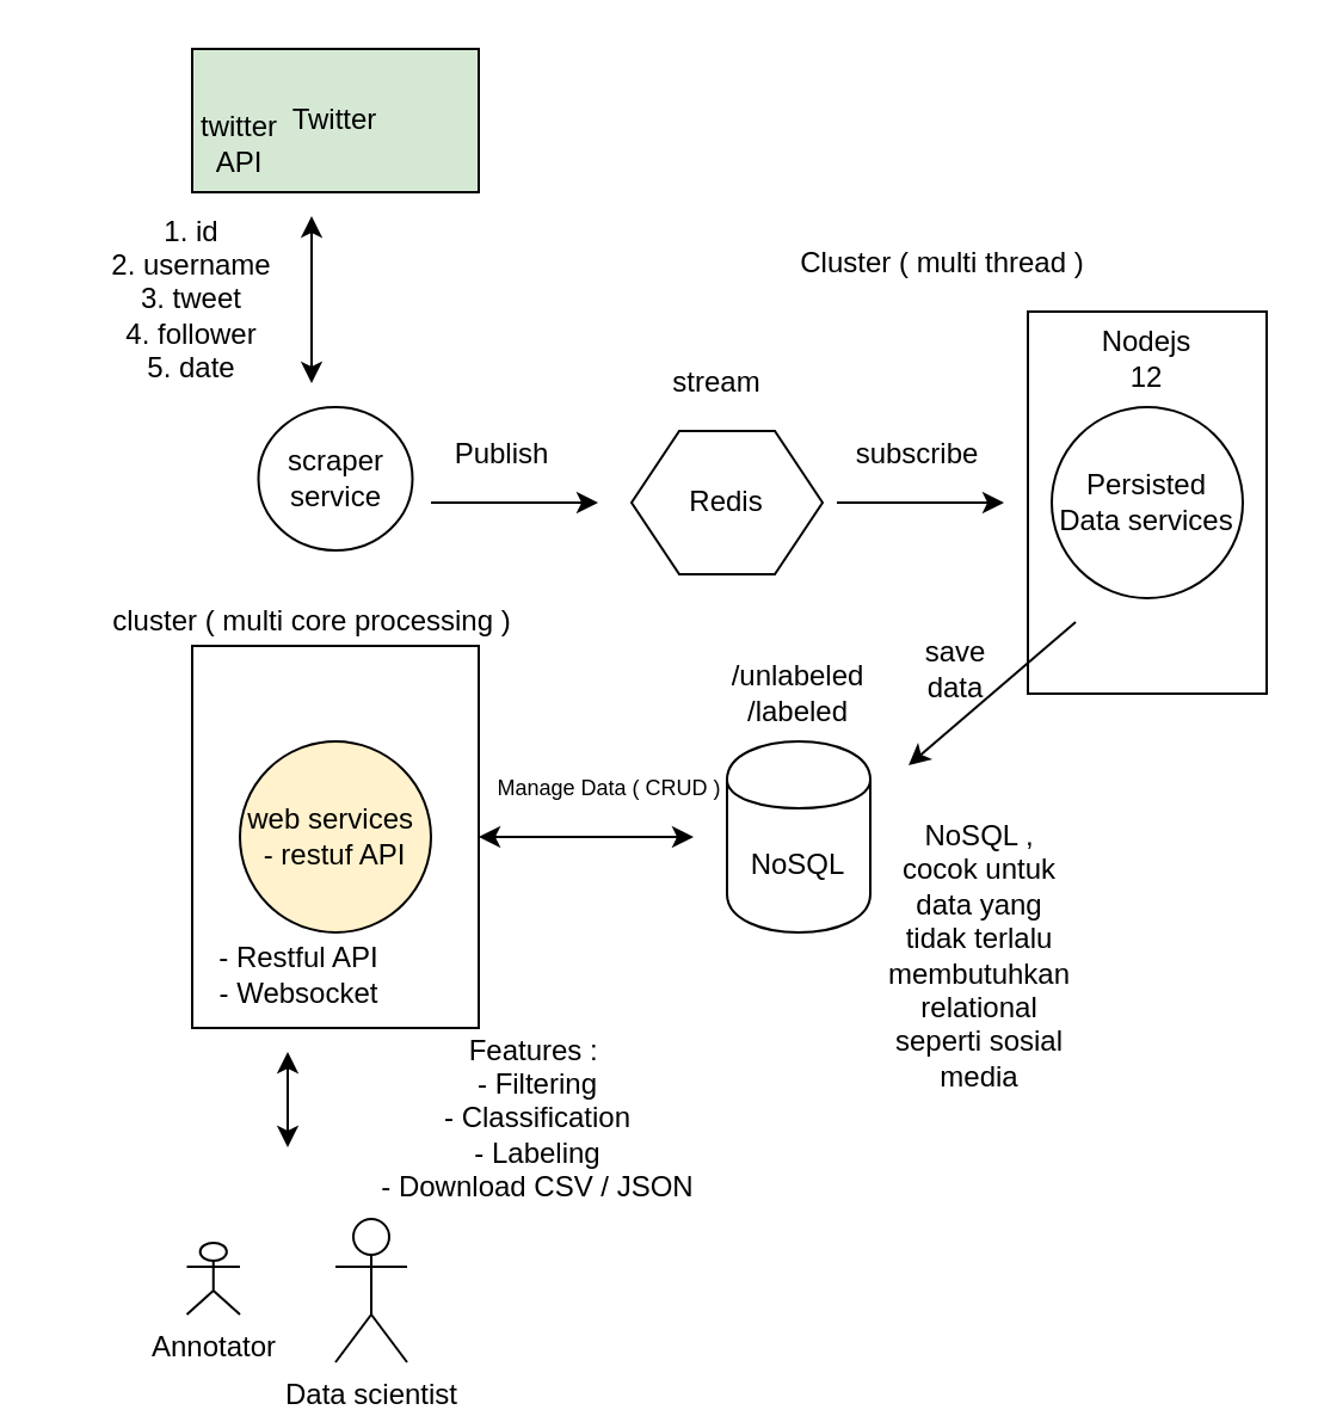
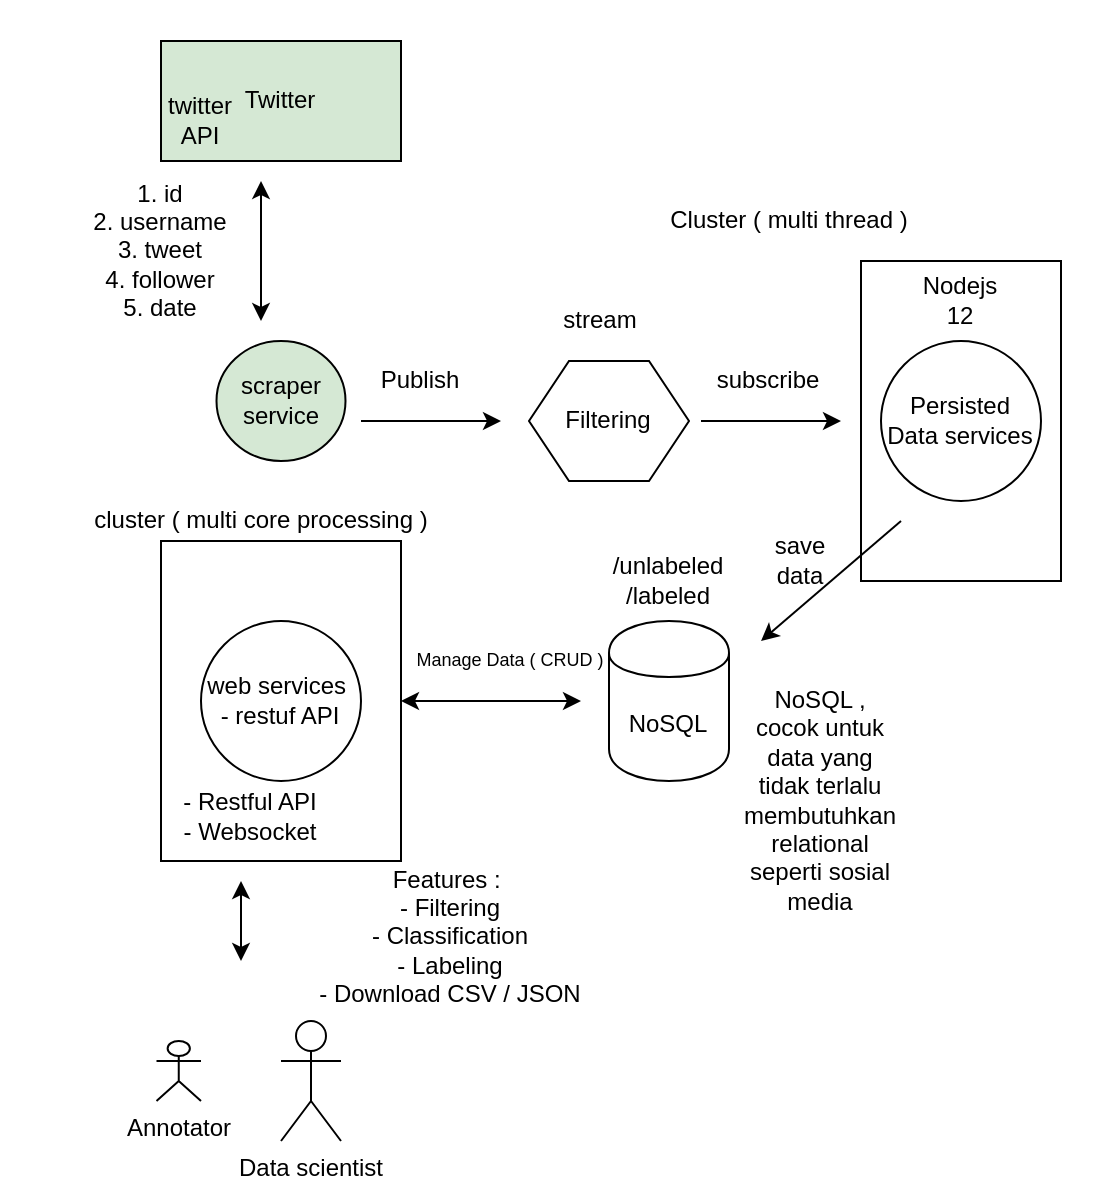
  <mxCell id="0" />
  <mxCell id="1" parent="0" />
  <mxCell id="2" value="" style="rounded=0;whiteSpace=wrap;html=1;shadow=0;" vertex="1" parent="1"><mxGeometry x="80" y="270" width="120" height="160" as="geometry" /></mxCell>
  <mxCell id="3" value="" style="rounded=0;whiteSpace=wrap;html=1;shadow=0;" vertex="1" parent="1"><mxGeometry x="430" y="130" width="100" height="160" as="geometry" /></mxCell>
  <mxCell id="4" value="Twitter" style="rounded=0;whiteSpace=wrap;html=1;fillColor=#d5e8d4;" vertex="1" parent="1"><mxGeometry x="80" y="20" width="120" height="60" as="geometry" /></mxCell>
- <mxCell id="5" value="scraper service" style="ellipse;whiteSpace=wrap;html=1;" vertex="1" parent="1"><mxGeometry x="107.75" y="170" width="64.5" height="60" as="geometry" /></mxCell>
+ <mxCell id="5" value="scraper service" style="ellipse;whiteSpace=wrap;html=1;fillColor=#d5e8d4;" vertex="1" parent="1"><mxGeometry x="107.75" y="170" width="64.5" height="60" as="geometry" /></mxCell>
  <mxCell id="6" value="Persisted Data services" style="ellipse;whiteSpace=wrap;html=1;aspect=fixed;" vertex="1" parent="1"><mxGeometry x="440" y="170" width="80" height="80" as="geometry" /></mxCell>
- <mxCell id="7" value="Redis" style="shape=hexagon;perimeter=hexagonPerimeter2;whiteSpace=wrap;html=1;" vertex="1" parent="1"><mxGeometry x="264" y="180" width="80" height="60" as="geometry" /></mxCell>
+ <mxCell id="7" value="Filtering" style="shape=hexagon;perimeter=hexagonPerimeter2;whiteSpace=wrap;html=1;" vertex="1" parent="1"><mxGeometry x="264" y="180" width="80" height="60" as="geometry" /></mxCell>
  <mxCell id="8" value="stream" style="text;html=1;strokeColor=none;fillColor=none;align=center;verticalAlign=middle;whiteSpace=wrap;rounded=0;" vertex="1" parent="1"><mxGeometry x="280" y="150" width="40" height="20" as="geometry" /></mxCell>
  <mxCell id="9" value="Publish" style="text;html=1;strokeColor=none;fillColor=none;align=center;verticalAlign=middle;whiteSpace=wrap;rounded=0;" vertex="1" parent="1"><mxGeometry x="190" y="180" width="40" height="20" as="geometry" /></mxCell>
  <mxCell id="10" value="" style="endArrow=classic;html=1;" edge="1" parent="1"><mxGeometry width="50" height="50" relative="1" as="geometry"><mxPoint x="180" y="210" as="sourcePoint" /><mxPoint x="250" y="210" as="targetPoint" /></mxGeometry></mxCell>
  <mxCell id="11" value="" style="endArrow=classic;html=1;" edge="1" parent="1"><mxGeometry width="50" height="50" relative="1" as="geometry"><mxPoint x="350" y="210" as="sourcePoint" /><mxPoint x="420" y="210" as="targetPoint" /></mxGeometry></mxCell>
  <mxCell id="12" value="" style="endArrow=classic;startArrow=classic;html=1;" edge="1" parent="1"><mxGeometry width="50" height="50" relative="1" as="geometry"><mxPoint x="130" y="160" as="sourcePoint" /><mxPoint x="130" y="90" as="targetPoint" /></mxGeometry></mxCell>
  <mxCell id="13" value="NoSQL" style="shape=cylinder;whiteSpace=wrap;html=1;boundedLbl=1;backgroundOutline=1;" vertex="1" parent="1"><mxGeometry x="304" y="310" width="60" height="80" as="geometry" /></mxCell>
  <mxCell id="14" value="" style="endArrow=classic;html=1;" edge="1" parent="1"><mxGeometry width="50" height="50" relative="1" as="geometry"><mxPoint x="450" y="260" as="sourcePoint" /><mxPoint x="380" y="320" as="targetPoint" /></mxGeometry></mxCell>
  <mxCell id="15" value="save data" style="text;html=1;strokeColor=none;fillColor=none;align=center;verticalAlign=middle;whiteSpace=wrap;rounded=0;" vertex="1" parent="1"><mxGeometry x="380" y="270" width="40" height="20" as="geometry" /></mxCell>
  <mxCell id="16" value="Data scientist" style="shape=umlActor;verticalLabelPosition=bottom;labelBackgroundColor=#ffffff;verticalAlign=top;html=1;outlineConnect=0;" vertex="1" parent="1"><mxGeometry x="140" y="510" width="30" height="60" as="geometry" /></mxCell>
- <mxCell id="17" value="web services&amp;nbsp;&lt;br&gt;- restuf API" style="ellipse;whiteSpace=wrap;html=1;aspect=fixed;fillColor=#fff2cc;" vertex="1" parent="1"><mxGeometry x="100" y="310" width="80" height="80" as="geometry" /></mxCell>
+ <mxCell id="17" value="web services&amp;nbsp;&lt;br&gt;- restuf API" style="ellipse;whiteSpace=wrap;html=1;aspect=fixed;" vertex="1" parent="1"><mxGeometry x="100" y="310" width="80" height="80" as="geometry" /></mxCell>
  <mxCell id="18" value="" style="endArrow=classic;startArrow=classic;html=1;" edge="1" parent="1"><mxGeometry width="50" height="50" relative="1" as="geometry"><mxPoint x="200" y="350" as="sourcePoint" /><mxPoint x="290" y="350" as="targetPoint" /></mxGeometry></mxCell>
  <mxCell id="19" value="Manage Data ( CRUD )" style="text;html=1;strokeColor=none;fillColor=none;align=center;verticalAlign=middle;whiteSpace=wrap;rounded=0;fontSize=9;" vertex="1" parent="1"><mxGeometry x="190" y="320" width="130" height="20" as="geometry" /></mxCell>
  <mxCell id="20" value="Annotator" style="shape=umlActor;verticalLabelPosition=bottom;labelBackgroundColor=#ffffff;verticalAlign=top;html=1;outlineConnect=0;" vertex="1" parent="1"><mxGeometry x="77.75" y="520" width="22.25" height="30" as="geometry" /></mxCell>
  <mxCell id="21" value="Cluster ( multi thread )" style="text;html=1;strokeColor=none;fillColor=none;align=center;verticalAlign=middle;whiteSpace=wrap;rounded=0;" vertex="1" parent="1"><mxGeometry x="295" y="100" width="199" height="20" as="geometry" /></mxCell>
  <mxCell id="22" value="twitter API" style="text;html=1;strokeColor=none;fillColor=none;align=center;verticalAlign=middle;whiteSpace=wrap;rounded=0;shadow=0;" vertex="1" parent="1"><mxGeometry x="80" y="50" width="40" height="20" as="geometry" /></mxCell>
  <mxCell id="23" value="subscribe" style="text;html=1;strokeColor=none;fillColor=none;align=center;verticalAlign=middle;whiteSpace=wrap;rounded=0;shadow=0;" vertex="1" parent="1"><mxGeometry x="364" y="180" width="40" height="20" as="geometry" /></mxCell>
  <mxCell id="24" value="- Restful API&lt;br&gt;- Websocket" style="text;html=1;strokeColor=none;fillColor=none;align=center;verticalAlign=middle;whiteSpace=wrap;rounded=0;shadow=0;" vertex="1" parent="1"><mxGeometry x="60" y="380" width="130" height="55" as="geometry" /></mxCell>
  <mxCell id="25" value="" style="endArrow=classic;startArrow=classic;html=1;" edge="1" parent="1"><mxGeometry width="50" height="50" relative="1" as="geometry"><mxPoint x="120" y="480" as="sourcePoint" /><mxPoint x="120" y="440" as="targetPoint" /></mxGeometry></mxCell>
  <mxCell id="26" value="NoSQL , cocok untuk data yang tidak terlalu membutuhkan relational seperti sosial media&lt;br&gt;" style="text;html=1;strokeColor=none;fillColor=none;align=center;verticalAlign=middle;whiteSpace=wrap;rounded=0;shadow=0;" vertex="1" parent="1"><mxGeometry x="390" y="390" width="40" height="20" as="geometry" /></mxCell>
  <mxCell id="27" value="cluster ( multi core processing )" style="text;html=1;strokeColor=none;fillColor=none;align=center;verticalAlign=middle;whiteSpace=wrap;rounded=0;shadow=1;" vertex="1" parent="1"><mxGeometry x="31" y="250" width="199" height="20" as="geometry" /></mxCell>
  <mxCell id="28" value="Features :&amp;nbsp;&lt;br style=&quot;font-size: 12px&quot;&gt;- Filtering&lt;br style=&quot;font-size: 12px&quot;&gt;- Classification&lt;br style=&quot;font-size: 12px&quot;&gt;- Labeling&lt;br style=&quot;font-size: 12px&quot;&gt;- Download CSV / JSON" style="text;html=1;strokeColor=none;fillColor=none;align=center;verticalAlign=middle;whiteSpace=wrap;rounded=0;shadow=1;fontSize=12;" vertex="1" parent="1"><mxGeometry x="140" y="425" width="170" height="85" as="geometry" /></mxCell>
  <mxCell id="29" value="Nodejs 12" style="text;html=1;strokeColor=none;fillColor=none;align=center;verticalAlign=middle;whiteSpace=wrap;rounded=0;shadow=1;fontSize=12;" vertex="1" parent="1"><mxGeometry x="460" y="140" width="40" height="20" as="geometry" /></mxCell>
  <mxCell id="30" value="1. id&lt;br&gt;2. username&lt;br&gt;3. tweet&lt;br&gt;4. follower&lt;br&gt;5. date" style="text;html=1;strokeColor=none;fillColor=none;align=center;verticalAlign=middle;whiteSpace=wrap;rounded=0;shadow=1;fontSize=12;" vertex="1" parent="1"><mxGeometry x="20" y="80" width="120" height="90" as="geometry" /></mxCell>
  <mxCell id="31" value="/unlabeled&lt;br&gt;/labeled&lt;br&gt;" style="text;html=1;strokeColor=none;fillColor=none;align=center;verticalAlign=middle;whiteSpace=wrap;rounded=0;shadow=1;fontSize=12;" vertex="1" parent="1"><mxGeometry x="314" y="280" width="40" height="20" as="geometry" /></mxCell>
